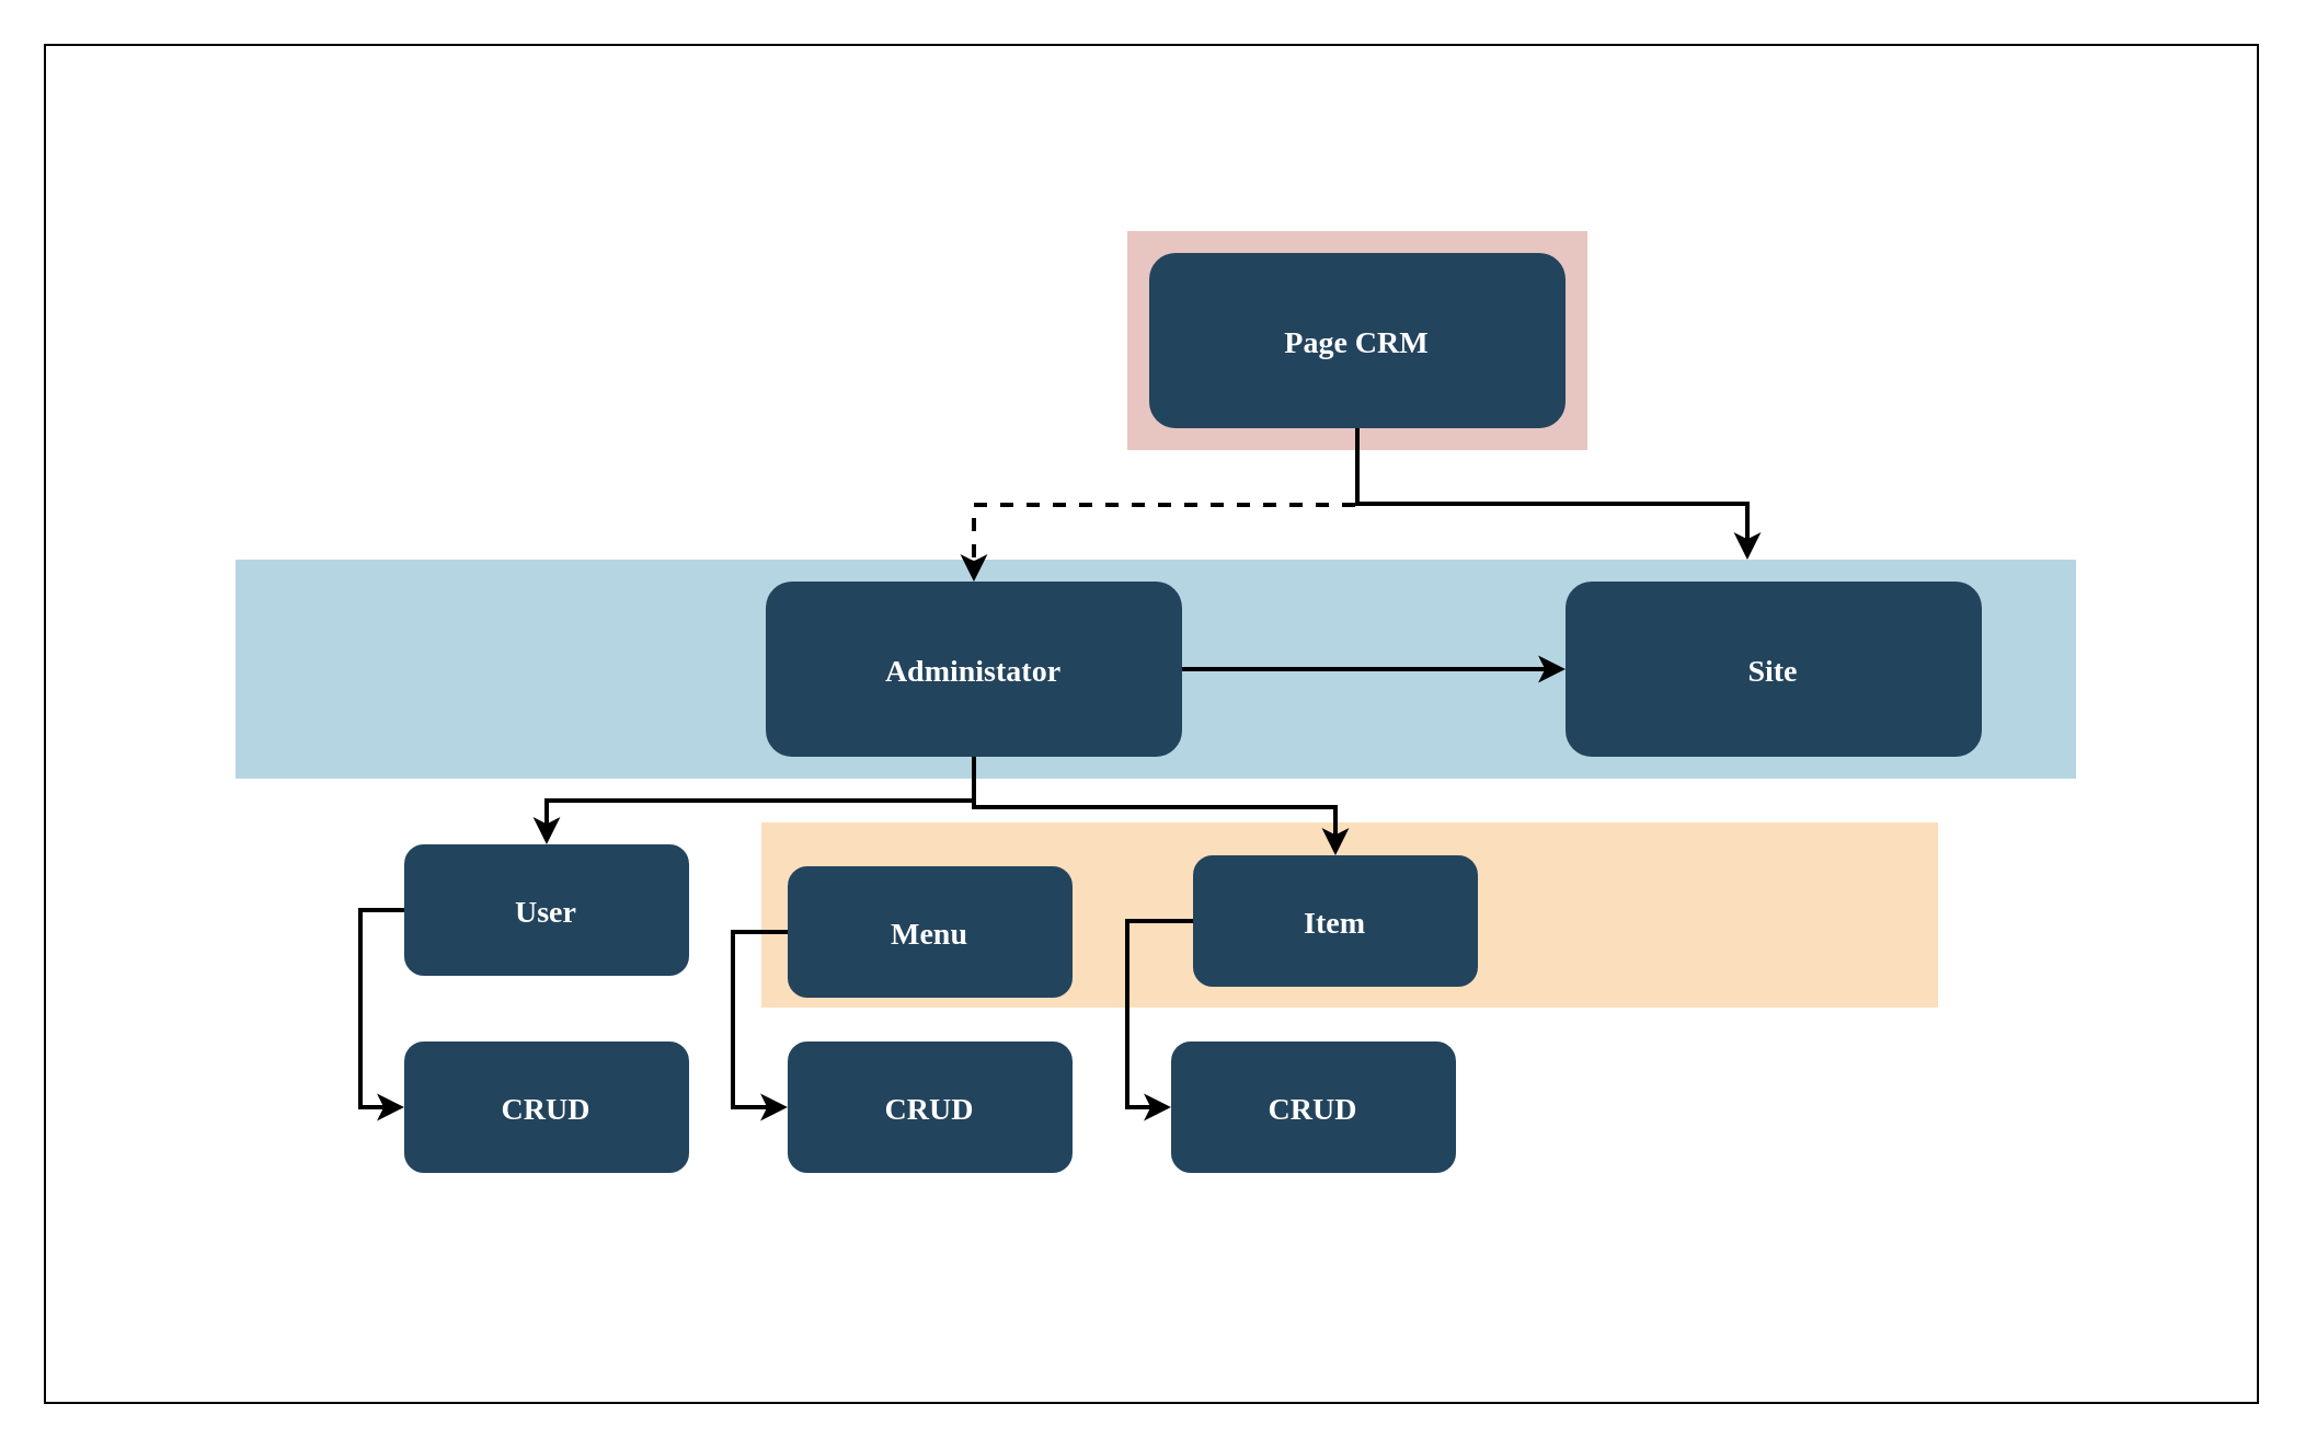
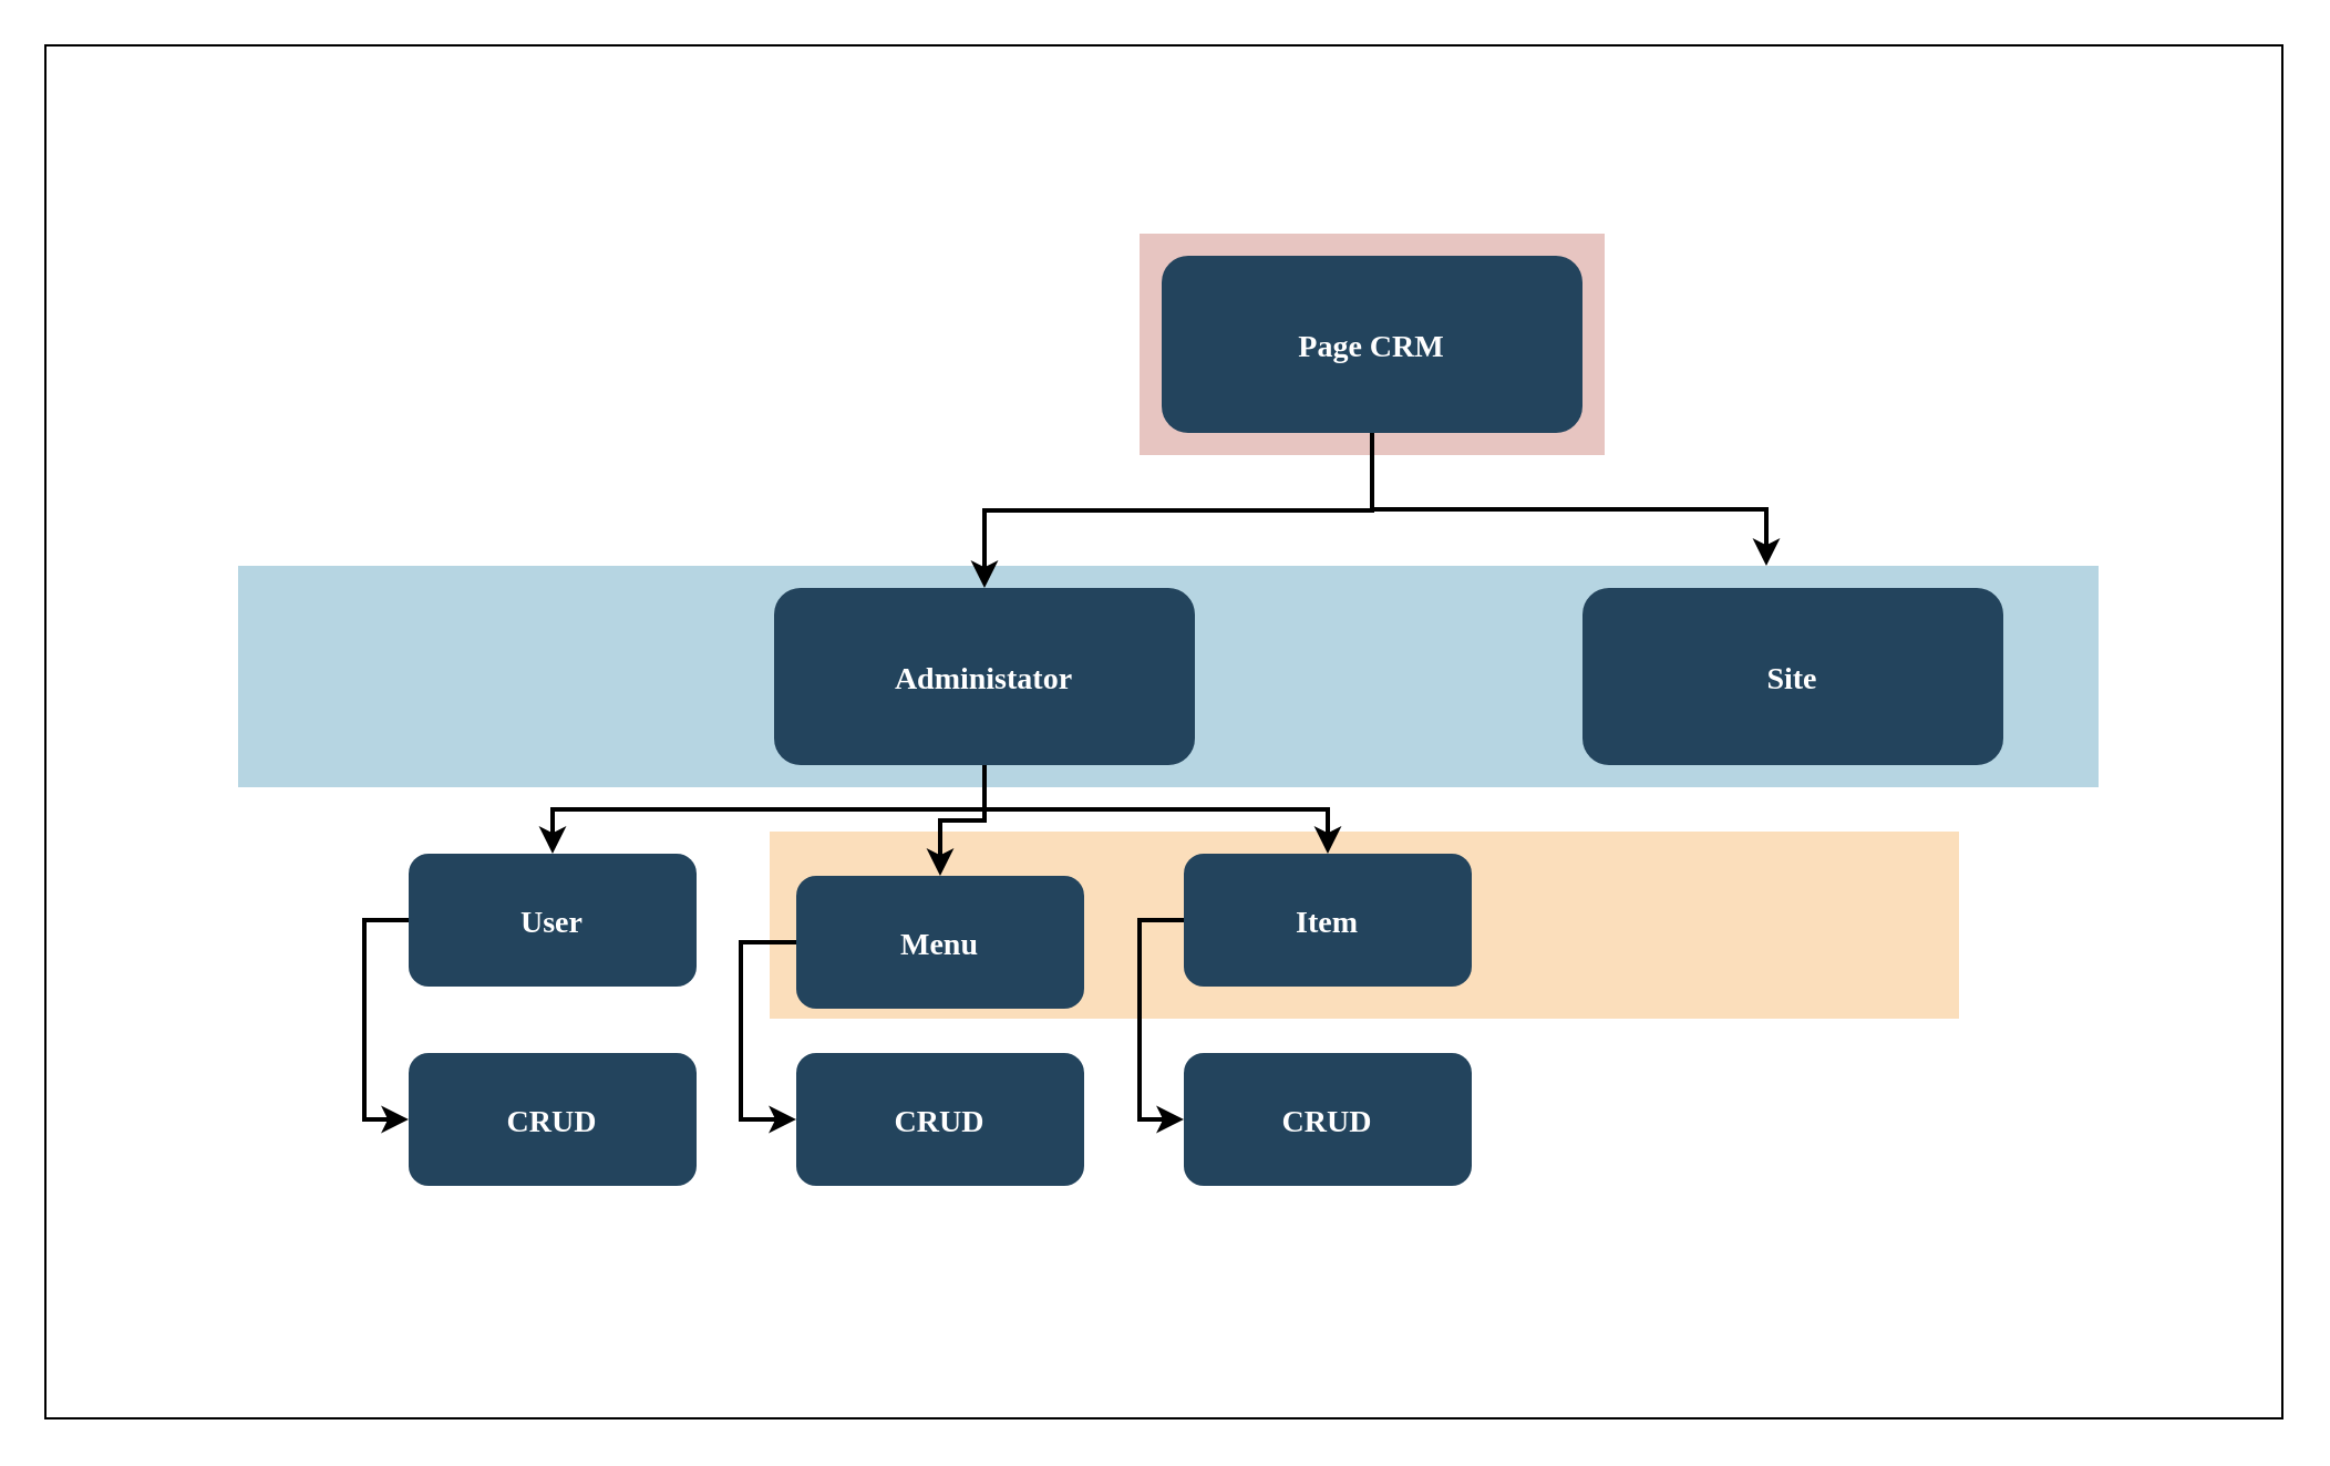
  <mxCell id="0" />
  <mxCell id="1" parent="0" />
  <mxCell id="2" value="" style="rounded=0;whiteSpace=wrap;html=1;hachureGap=4;pointerEvents=0;" parent="1" vertex="1"><mxGeometry x="20" y="20" width="1010" height="620" as="geometry" /></mxCell>
  <mxCell id="3" value="" style="fillColor=#AE4132;strokeColor=none;opacity=30;" parent="1" vertex="1"><mxGeometry x="514" y="105" width="210" height="100.0" as="geometry" /></mxCell>
  <mxCell id="4" value="" style="fillColor=#10739E;strokeColor=none;opacity=30;" parent="1" vertex="1"><mxGeometry x="107" y="255" width="840" height="100" as="geometry" /></mxCell>
  <mxCell id="5" value="" style="fillColor=#F2931E;strokeColor=none;opacity=30;" parent="1" vertex="1"><mxGeometry x="347" y="375" width="537" height="84.5" as="geometry" /></mxCell>
  <mxCell id="6" value="Page CRM" style="rounded=1;fillColor=#23445D;gradientColor=none;strokeColor=none;fontColor=#FFFFFF;fontStyle=1;fontFamily=Tahoma;fontSize=14" parent="1" vertex="1"><mxGeometry x="524" y="115" width="190" height="80" as="geometry" /></mxCell>
  <mxCell id="7" value="" style="edgeStyle=elbowEdgeStyle;elbow=vertical;strokeWidth=2;rounded=0" parent="1" source="6" target="4" edge="1"><mxGeometry x="454" y="445" width="100" height="100" as="geometry"><mxPoint x="104" y="245" as="sourcePoint" /><mxPoint x="1224" y="265" as="targetPoint" /><Array as="points"><mxPoint x="797" y="229.5" /><mxPoint x="807" y="229.5" /></Array></mxGeometry></mxCell>
  <mxCell id="8" value="Site" style="rounded=1;fillColor=#23445D;gradientColor=none;strokeColor=none;fontColor=#FFFFFF;fontStyle=1;fontFamily=Tahoma;fontSize=14" parent="1" vertex="1"><mxGeometry x="714" y="265" width="190" height="80" as="geometry" /></mxCell>
  <mxCell id="9" value="Administator" style="rounded=1;fillColor=#23445D;gradientColor=none;strokeColor=none;fontColor=#FFFFFF;fontStyle=1;fontFamily=Tahoma;fontSize=14" parent="1" vertex="1"><mxGeometry x="349" y="265" width="190" height="80" as="geometry" /></mxCell>
  <mxCell id="10" value="User" style="rounded=1;fillColor=#23445D;gradientColor=none;strokeColor=none;fontColor=#FFFFFF;fontStyle=1;fontFamily=Tahoma;fontSize=14" parent="1" vertex="1"><mxGeometry x="184" y="385" width="130" height="60" as="geometry" /></mxCell>
  <mxCell id="11" value="CRUD" style="rounded=1;fillColor=#23445D;gradientColor=none;strokeColor=none;fontColor=#FFFFFF;fontStyle=1;fontFamily=Tahoma;fontSize=14" parent="1" vertex="1"><mxGeometry x="184" y="475" width="130" height="60" as="geometry" /></mxCell>
  <mxCell id="12" value="Menu" style="rounded=1;fillColor=#23445D;gradientColor=none;strokeColor=none;fontColor=#FFFFFF;fontStyle=1;fontFamily=Tahoma;fontSize=14" parent="1" vertex="1"><mxGeometry x="359" y="395" width="130" height="60" as="geometry" /></mxCell>
  <mxCell id="13" value="CRUD" style="rounded=1;fillColor=#23445D;gradientColor=none;strokeColor=none;fontColor=#FFFFFF;fontStyle=1;fontFamily=Tahoma;fontSize=14" parent="1" vertex="1"><mxGeometry x="359" y="475" width="130" height="60" as="geometry" /></mxCell>
- <mxCell id="14" value="Item" style="rounded=1;fillColor=#23445D;gradientColor=none;strokeColor=none;fontColor=#FFFFFF;fontStyle=1;fontFamily=Tahoma;fontSize=14" parent="1" vertex="1"><mxGeometry x="544" y="390" width="130" height="60" as="geometry" /></mxCell>
+ <mxCell id="14" value="Item" style="rounded=1;fillColor=#23445D;gradientColor=none;strokeColor=none;fontColor=#FFFFFF;fontStyle=1;fontFamily=Tahoma;fontSize=14" parent="1" vertex="1"><mxGeometry x="534" y="385" width="130" height="60" as="geometry" /></mxCell>
  <mxCell id="15" value="CRUD" style="rounded=1;fillColor=#23445D;gradientColor=none;strokeColor=none;fontColor=#FFFFFF;fontStyle=1;fontFamily=Tahoma;fontSize=14" parent="1" vertex="1"><mxGeometry x="534" y="475" width="130" height="60" as="geometry" /></mxCell>
- <mxCell id="16" value="" style="edgeStyle=elbowEdgeStyle;elbow=vertical;strokeWidth=2;rounded=0;dashed=1;" parent="1" source="6" target="9" edge="1"><mxGeometry x="464" y="455" width="100" height="100" as="geometry"><mxPoint x="629" y="205" as="sourcePoint" /><mxPoint x="1234" y="275" as="targetPoint" /></mxGeometry></mxCell>
+ <mxCell id="16" value="" style="edgeStyle=elbowEdgeStyle;elbow=vertical;strokeWidth=2;rounded=0" parent="1" source="6" target="9" edge="1"><mxGeometry x="464" y="455" width="100" height="100" as="geometry"><mxPoint x="629" y="205" as="sourcePoint" /><mxPoint x="1234" y="275" as="targetPoint" /></mxGeometry></mxCell>
  <mxCell id="17" value="" style="edgeStyle=elbowEdgeStyle;elbow=horizontal;strokeWidth=2;rounded=0" parent="1" source="10" target="11" edge="1"><mxGeometry x="94" y="365" width="100" height="100" as="geometry"><mxPoint x="-256" y="165" as="sourcePoint" /><mxPoint x="-156" y="65" as="targetPoint" /><Array as="points"><mxPoint x="164" y="465" /></Array></mxGeometry></mxCell>
  <mxCell id="18" value="" style="edgeStyle=elbowEdgeStyle;elbow=horizontal;strokeWidth=2;rounded=0" parent="1" source="12" target="13" edge="1"><mxGeometry x="94" y="365" width="100" height="100" as="geometry"><mxPoint x="-256" y="165" as="sourcePoint" /><mxPoint x="-156" y="65" as="targetPoint" /><Array as="points"><mxPoint x="334" y="465" /></Array></mxGeometry></mxCell>
  <mxCell id="19" value="" style="edgeStyle=elbowEdgeStyle;elbow=horizontal;strokeWidth=2;rounded=0" parent="1" source="14" target="15" edge="1"><mxGeometry x="94" y="365" width="100" height="100" as="geometry"><mxPoint x="-256" y="165" as="sourcePoint" /><mxPoint x="-156" y="65" as="targetPoint" /><Array as="points"><mxPoint x="514" y="465" /></Array></mxGeometry></mxCell>
  <mxCell id="20" value="" style="edgeStyle=elbowEdgeStyle;elbow=vertical;strokeWidth=2;rounded=0" parent="1" source="9" target="10" edge="1"><mxGeometry x="94" y="365" width="100" height="100" as="geometry"><mxPoint x="-256" y="165" as="sourcePoint" /><mxPoint x="-156" y="65" as="targetPoint" /></mxGeometry></mxCell>
- <mxCell id="21" value="" style="edgeStyle=elbowEdgeStyle;elbow=vertical;strokeWidth=2;rounded=0;" parent="1" source="9" target="8" edge="1"><mxGeometry x="94" y="365" width="100" height="100" as="geometry"><mxPoint x="-256" y="165" as="sourcePoint" /><mxPoint x="-156" y="65" as="targetPoint" /></mxGeometry></mxCell>
+ <mxCell id="21" value="" style="edgeStyle=elbowEdgeStyle;elbow=vertical;strokeWidth=2;rounded=0" parent="1" source="9" target="12" edge="1"><mxGeometry x="94" y="365" width="100" height="100" as="geometry"><mxPoint x="-256" y="165" as="sourcePoint" /><mxPoint x="-156" y="65" as="targetPoint" /></mxGeometry></mxCell>
  <mxCell id="22" value="" style="edgeStyle=elbowEdgeStyle;elbow=vertical;strokeWidth=2;rounded=0" parent="1" source="9" target="14" edge="1"><mxGeometry x="94" y="365" width="100" height="100" as="geometry"><mxPoint x="-256" y="165" as="sourcePoint" /><mxPoint x="-156" y="65" as="targetPoint" /></mxGeometry></mxCell>
